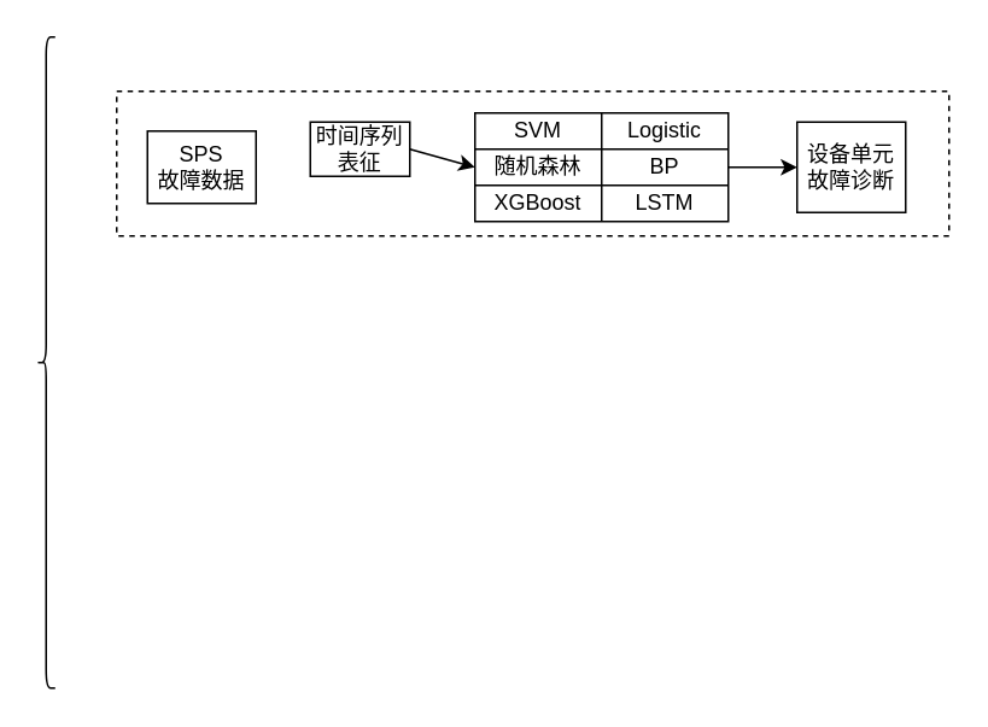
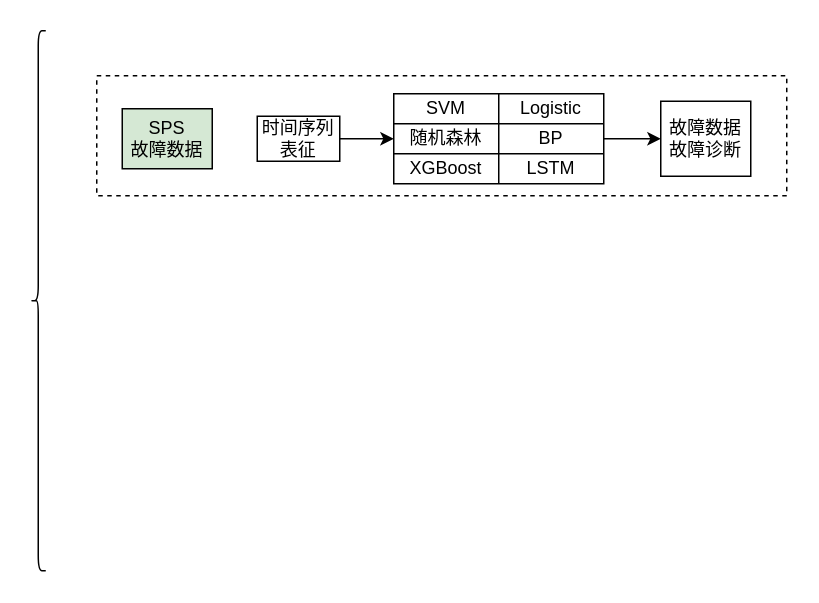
  <mxCell id="0" />
  <mxCell id="1" parent="0" />
  <mxCell id="2" value="" style="shape=curlyBracket;whiteSpace=wrap;html=1;rounded=1;labelPosition=left;verticalLabelPosition=middle;align=right;verticalAlign=middle;" vertex="1" parent="1"><mxGeometry x="20" y="20" width="10" height="360" as="geometry" /></mxCell>
  <mxCell id="3" value="" style="group" vertex="1" connectable="0" parent="1"><mxGeometry x="64" y="20" width="460" height="130" as="geometry" /></mxCell>
  <mxCell id="4" value="" style="rounded=0;whiteSpace=wrap;html=1;dashed=1;" vertex="1" parent="3"><mxGeometry y="30" width="460" height="80" as="geometry" /></mxCell>
- <mxCell id="5" value="SPS&lt;br&gt;故障数据" style="rounded=0;whiteSpace=wrap;html=1;" vertex="1" parent="3"><mxGeometry x="17" y="52" width="60" height="40" as="geometry" /></mxCell>
- <mxCell id="6" value="时间序列表征" style="rounded=0;whiteSpace=wrap;html=1;" vertex="1" parent="3"><mxGeometry x="107" y="47" width="55" height="30" as="geometry" /></mxCell>
+ <mxCell id="5" value="SPS&lt;br&gt;故障数据" style="rounded=0;whiteSpace=wrap;html=1;fillColor=#d5e8d4;" vertex="1" parent="3"><mxGeometry x="17" y="52" width="60" height="40" as="geometry" /></mxCell>
+ <mxCell id="6" value="时间序列表征" style="rounded=0;whiteSpace=wrap;html=1;" vertex="1" parent="3"><mxGeometry x="107" y="57" width="55" height="30" as="geometry" /></mxCell>
  <mxCell id="7" value="" style="shape=table;startSize=0;container=1;collapsible=0;childLayout=tableLayout;fontSize=13;" vertex="1" parent="3"><mxGeometry x="198" y="42" width="140" height="60" as="geometry" /></mxCell>
  <mxCell id="8" value="" style="shape=tableRow;horizontal=0;startSize=0;swimlaneHead=0;swimlaneBody=0;strokeColor=inherit;top=0;left=0;bottom=0;right=0;collapsible=0;dropTarget=0;fillColor=none;points=[[0,0.5],[1,0.5]];portConstraint=eastwest;fontSize=16;" vertex="1" parent="7"><mxGeometry width="140" height="20" as="geometry" /></mxCell>
  <mxCell id="9" value="&lt;div style=&quot;font-size: 12px;&quot;&gt;SVM&lt;/div&gt;" style="shape=partialRectangle;html=1;whiteSpace=wrap;connectable=0;strokeColor=inherit;overflow=hidden;fillColor=none;top=0;left=0;bottom=0;right=0;pointerEvents=1;fontSize=12;" vertex="1" parent="8"><mxGeometry width="70" height="20" as="geometry"><mxRectangle width="70" height="20" as="alternateBounds" /></mxGeometry></mxCell>
  <mxCell id="10" value="Logistic" style="shape=partialRectangle;html=1;whiteSpace=wrap;connectable=0;strokeColor=inherit;overflow=hidden;fillColor=none;top=0;left=0;bottom=0;right=0;pointerEvents=1;fontSize=12;" vertex="1" parent="8"><mxGeometry x="70" width="70" height="20" as="geometry"><mxRectangle width="70" height="20" as="alternateBounds" /></mxGeometry></mxCell>
  <mxCell id="11" value="" style="shape=tableRow;horizontal=0;startSize=0;swimlaneHead=0;swimlaneBody=0;strokeColor=inherit;top=0;left=0;bottom=0;right=0;collapsible=0;dropTarget=0;fillColor=none;points=[[0,0.5],[1,0.5]];portConstraint=eastwest;fontSize=16;" vertex="1" parent="7"><mxGeometry y="20" width="140" height="20" as="geometry" /></mxCell>
  <mxCell id="12" value="随机森林" style="shape=partialRectangle;html=1;whiteSpace=wrap;connectable=0;strokeColor=inherit;overflow=hidden;fillColor=none;top=0;left=0;bottom=0;right=0;pointerEvents=1;fontSize=12;" vertex="1" parent="11"><mxGeometry width="70" height="20" as="geometry"><mxRectangle width="70" height="20" as="alternateBounds" /></mxGeometry></mxCell>
  <mxCell id="13" value="BP" style="shape=partialRectangle;html=1;whiteSpace=wrap;connectable=0;strokeColor=inherit;overflow=hidden;fillColor=none;top=0;left=0;bottom=0;right=0;pointerEvents=1;fontSize=12;" vertex="1" parent="11"><mxGeometry x="70" width="70" height="20" as="geometry"><mxRectangle width="70" height="20" as="alternateBounds" /></mxGeometry></mxCell>
  <mxCell id="14" value="" style="shape=tableRow;horizontal=0;startSize=0;swimlaneHead=0;swimlaneBody=0;strokeColor=inherit;top=0;left=0;bottom=0;right=0;collapsible=0;dropTarget=0;fillColor=none;points=[[0,0.5],[1,0.5]];portConstraint=eastwest;fontSize=16;" vertex="1" parent="7"><mxGeometry y="40" width="140" height="20" as="geometry" /></mxCell>
  <mxCell id="15" value="XGBoost" style="shape=partialRectangle;html=1;whiteSpace=wrap;connectable=0;strokeColor=inherit;overflow=hidden;fillColor=none;top=0;left=0;bottom=0;right=0;pointerEvents=1;fontSize=12;" vertex="1" parent="14"><mxGeometry width="70" height="20" as="geometry"><mxRectangle width="70" height="20" as="alternateBounds" /></mxGeometry></mxCell>
  <mxCell id="16" value="LSTM" style="shape=partialRectangle;html=1;whiteSpace=wrap;connectable=0;strokeColor=inherit;overflow=hidden;fillColor=none;top=0;left=0;bottom=0;right=0;pointerEvents=1;fontSize=12;" vertex="1" parent="14"><mxGeometry x="70" width="70" height="20" as="geometry"><mxRectangle width="70" height="20" as="alternateBounds" /></mxGeometry></mxCell>
  <mxCell id="17" value="" style="endArrow=classic;html=1;rounded=0;exitX=1;exitY=0.5;exitDx=0;exitDy=0;entryX=0;entryY=0.5;entryDx=0;entryDy=0;" edge="1" parent="3" source="6" target="11"><mxGeometry width="50" height="50" relative="1" as="geometry"><mxPoint x="216" y="220" as="sourcePoint" /><mxPoint x="266" y="170" as="targetPoint" /></mxGeometry></mxCell>
- <mxCell id="18" value="&lt;div&gt;设备单元&lt;/div&gt;&lt;div&gt;故障诊断&lt;/div&gt;" style="rounded=0;whiteSpace=wrap;html=1;" vertex="1" parent="3"><mxGeometry x="376" y="47" width="60" height="50" as="geometry" /></mxCell>
+ <mxCell id="18" value="&lt;div&gt;故障数据&lt;/div&gt;&lt;div&gt;故障诊断&lt;/div&gt;" style="rounded=0;whiteSpace=wrap;html=1;" vertex="1" parent="3"><mxGeometry x="376" y="47" width="60" height="50" as="geometry" /></mxCell>
  <mxCell id="19" style="edgeStyle=orthogonalEdgeStyle;rounded=0;orthogonalLoop=1;jettySize=auto;html=1;exitX=1;exitY=0.5;exitDx=0;exitDy=0;" edge="1" parent="3" source="11" target="18"><mxGeometry relative="1" as="geometry" /></mxCell>
